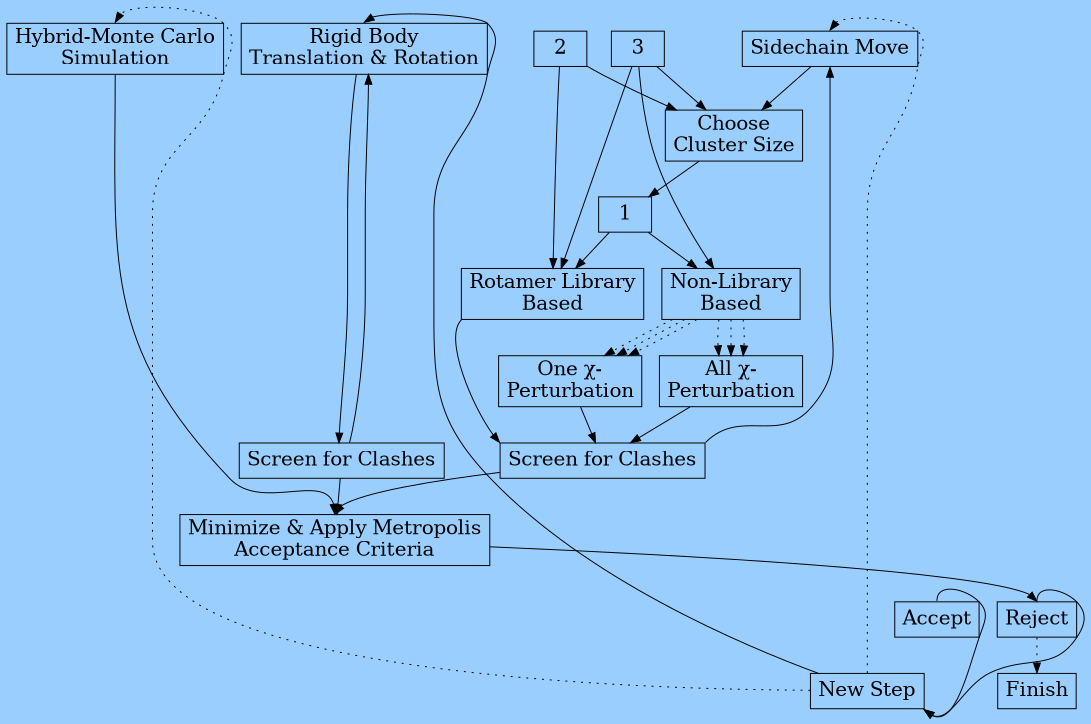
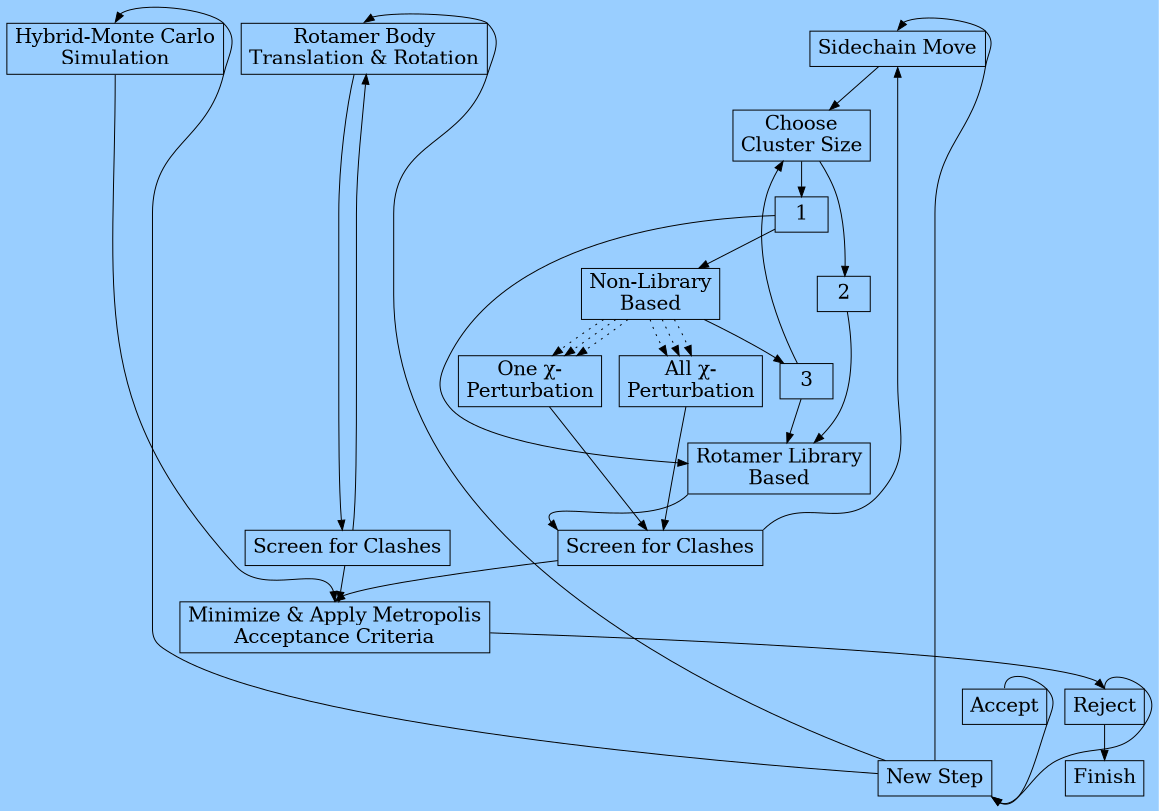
  digraph {
    bgcolor="0.58 0.40 1.00"
    ordering=out
    node [fontsize=20 shape=record]
    n1 [label="Hybrid-Monte Carlo\nSimulation"]
-   n2 [label="Rigid Body\nTranslation & Rotation"]
+   n2 [label="Rotamer Body\nTranslation & Rotation"]
    n3 [label="Sidechain Move"]
    n4 [label="Screen for Clashes"]
    n5 [label="Screen for Clashes"]
    n6 [label="Rotamer Library\nBased"]
    n7 [label="Non-Library\nBased"]
    n8 [label="One &chi;-\nPerturbation"]
    n9 [label="All &chi;-\nPerturbation"]
    n10 [label=1]
    n11 [label=2]
    n12 [label=3]
    n13 [label="Minimize & Apply Metropolis\nAcceptance Criteria"]
    n14 [label="Choose\nCluster Size" shape=box]
    n15 [label="New Step"]
    n16 [label=Reject]
    n17 [label=Accept]
    n18 [label=Finish]
    subgraph sub_1 {
      rank=same
      n1
      n2
      n3
    }
    subgraph sub_2 {
      rank=same
      n4
      n5
    }
    subgraph sub_3 {
      n3
      n5
      n6
      n7
      n8
      n9
      n10
      n11
      n12
    }
    subgraph sub_4 {
      n2
      n4
    }
    subgraph sub_5 {
      n1
    }
    n1 -> n13 [headport=n tailport=s]
    n2 -> n4
    n3 -> n14
    n4 -> n2
    n4 -> n13
    n5 -> n3 [headport=s tailport=ne]
    n5 -> n13 [headport=n]
    n6 -> n5 [headport=nw tailport=sw]
    n7 -> n8 [style=dotted]
    n7 -> n8 [style=dotted]
    n7 -> n8 [style=dotted]
    n7 -> n9 [style=dotted]
    n7 -> n9 [style=dotted]
    n7 -> n9 [style=dotted]
    n8 -> n5
    n9 -> n5
    n10 -> n6
    n10 -> n7
    n11 -> n6
    n12 -> n6
-   n12 -> n7
+   n7 -> n12
    n12 -> n14
    n13 -> n16 [headport=n]
    n14 -> n10
-   n11 -> n14
-   n15 -> n1 [headport=n style=dotted]
+   n14 -> n11
+   n15 -> n1 [headport=n]
    n15 -> n2 [headport=n]
-   n15 -> n3 [headport=n style=dotted]
+   n15 -> n3 [headport=n]
    n16 -> n15 [headport=se tailport=n]
-   n16 -> n18 [headport=n tailport=s style=dotted]
+   n16 -> n18 [headport=n tailport=s]
    n17 -> n15 [headport=se tailport=n]
  }
